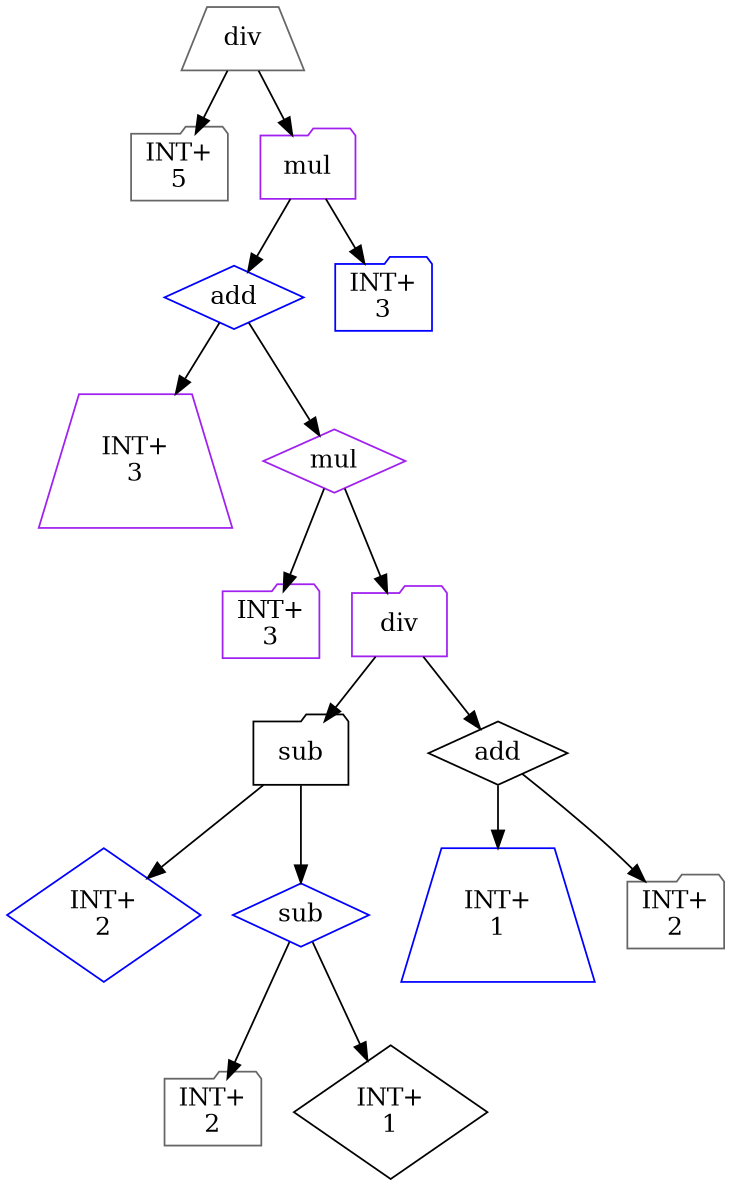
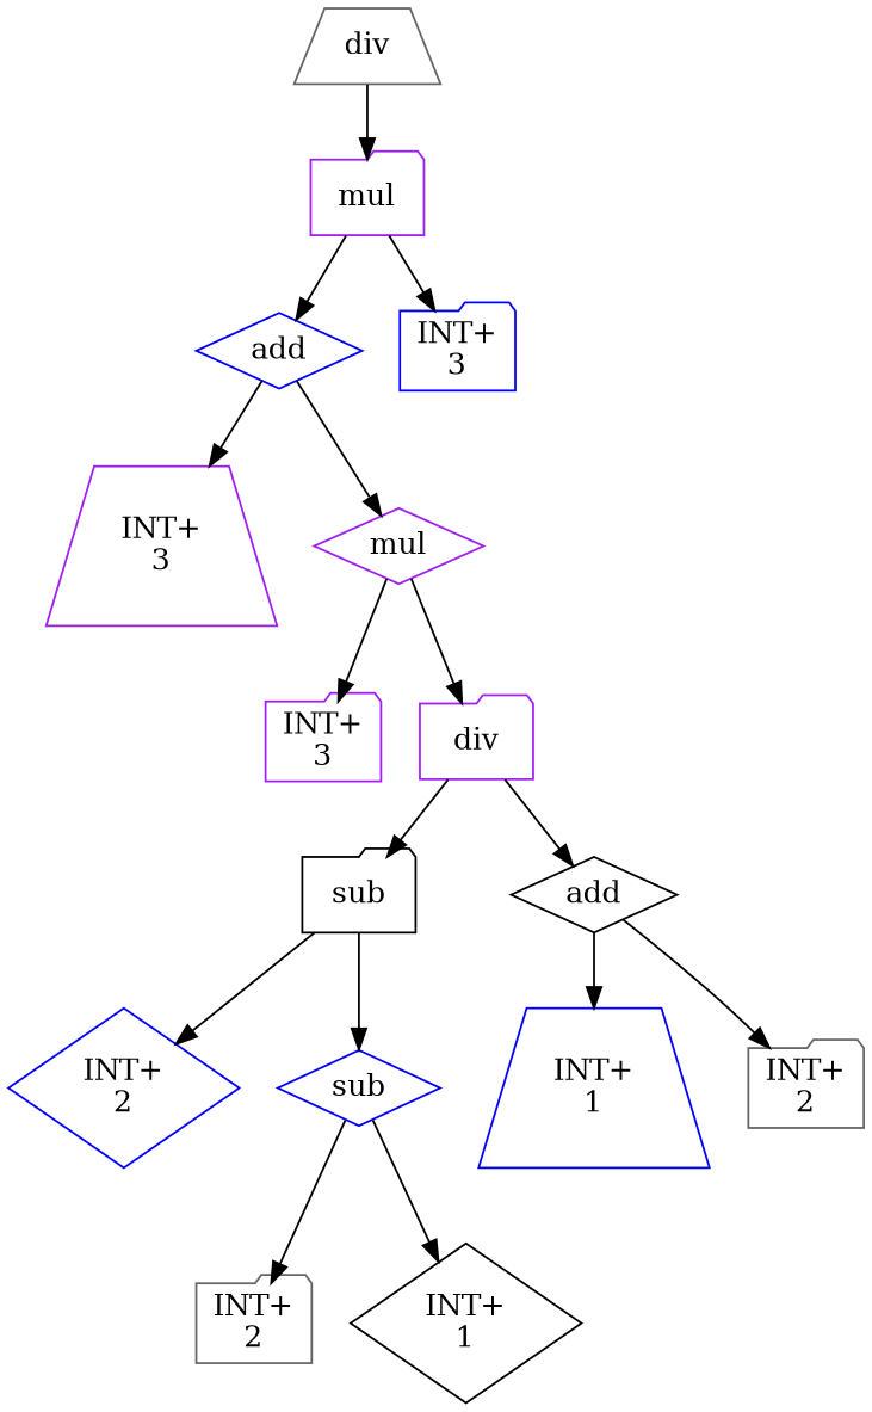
  digraph {
    node [shape=folder color=purple]
    n1 [label=div shape=trapezium color=gray40]
-   n2 [label="INT+\n5" color=gray40]
    n3 [label=mul]
    n4 [label=add shape=diamond color=blue]
    n5 [label="INT+\n3" color=blue]
    n6 [label="INT+\n3" shape=trapezium]
    n7 [label=mul shape=diamond]
    n8 [label="INT+\n3"]
    n9 [label=div]
    n10 [label=sub color=black]
    n11 [label=add shape=diamond color=black]
    n12 [label="INT+\n2" shape=diamond color=blue]
    n13 [label=sub shape=diamond color=blue]
    n14 [label="INT+\n2" color=gray40]
    n15 [label="INT+\n1" shape=diamond color=black]
    n16 [label="INT+\n1" shape=trapezium color=blue]
    n17 [label="INT+\n2" color=gray40]
-   n1 -> n2
    n1 -> n3
    n3 -> n4
    n3 -> n5
    n4 -> n6
    n4 -> n7
    n7 -> n8
    n7 -> n9
    n9 -> n10
    n9 -> n11
    n10 -> n12
    n10 -> n13
    n11 -> n16
    n11 -> n17
    n13 -> n14
    n13 -> n15
  }
